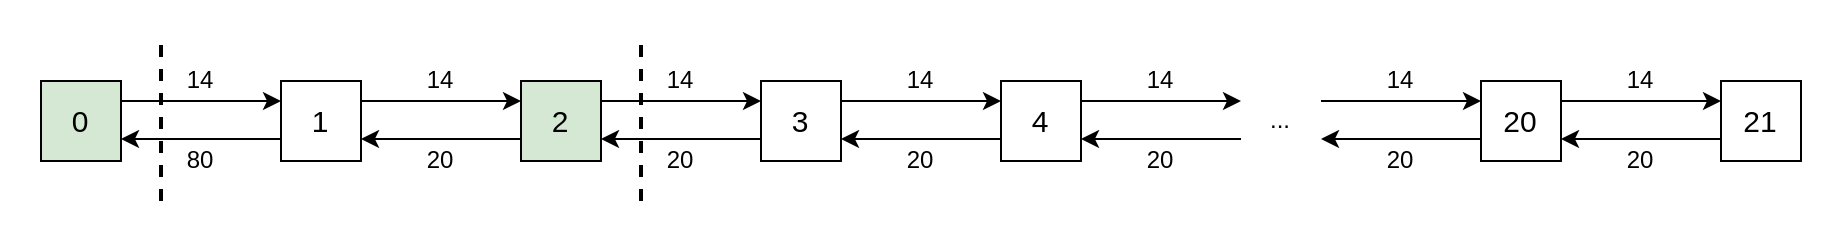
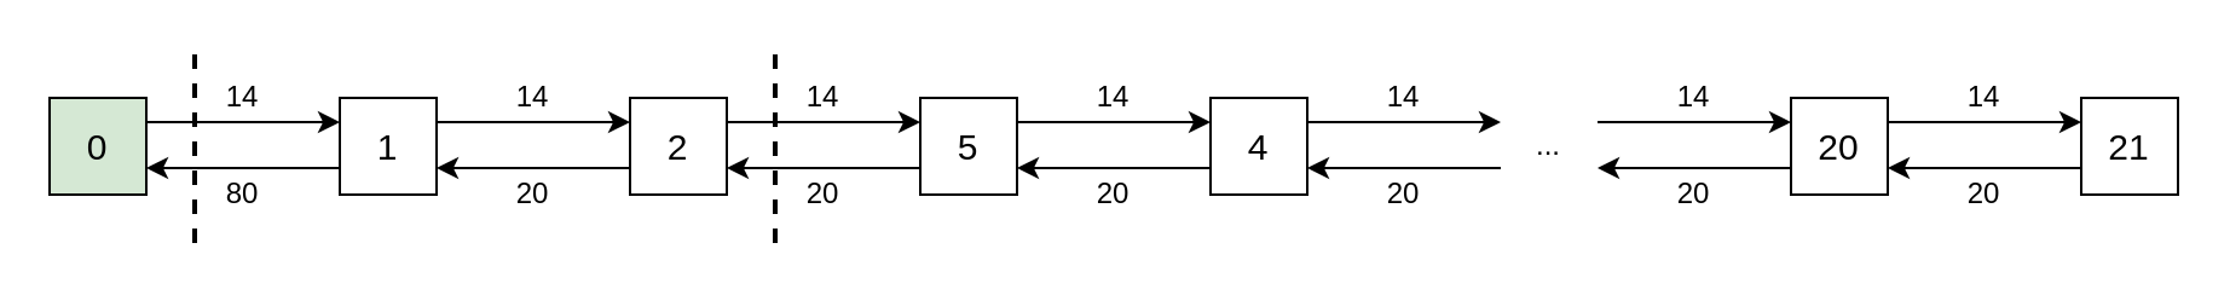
  <mxCell id="0" />
  <mxCell id="1" parent="0" />
  <mxCell id="2" value="&lt;span style=&quot;font-size: 15px&quot;&gt;0&lt;/span&gt;" style="whiteSpace=wrap;html=1;aspect=fixed;fillColor=#d5e8d4;" parent="1" vertex="1"><mxGeometry x="20" y="40" width="40" height="40" as="geometry" /></mxCell>
  <mxCell id="3" value="" style="endArrow=classic;html=1;" parent="1" edge="1"><mxGeometry width="50" height="50" relative="1" as="geometry"><mxPoint x="140" y="69" as="sourcePoint" /><mxPoint x="60" y="69" as="targetPoint" /></mxGeometry></mxCell>
  <mxCell id="4" value="&lt;span style=&quot;font-size: 15px&quot;&gt;1&lt;/span&gt;" style="whiteSpace=wrap;html=1;aspect=fixed;" parent="1" vertex="1"><mxGeometry x="140" y="40" width="40" height="40" as="geometry" /></mxCell>
  <mxCell id="5" value="" style="endArrow=classic;html=1;exitX=1;exitY=0.75;exitDx=0;exitDy=0;" parent="1" edge="1"><mxGeometry width="50" height="50" relative="1" as="geometry"><mxPoint x="60" y="50" as="sourcePoint" /><mxPoint x="140" y="50" as="targetPoint" /></mxGeometry></mxCell>
  <mxCell id="6" value="14" style="text;html=1;strokeColor=none;fillColor=none;align=center;verticalAlign=middle;whiteSpace=wrap;rounded=0;" parent="1" vertex="1"><mxGeometry x="80" y="30" width="40" height="20" as="geometry" /></mxCell>
  <mxCell id="7" value="" style="endArrow=none;dashed=1;html=1;jumpSize=10;jumpStyle=none;strokeWidth=2;" parent="1" edge="1"><mxGeometry width="50" height="50" relative="1" as="geometry"><mxPoint x="80" y="100" as="sourcePoint" /><mxPoint x="80" y="20" as="targetPoint" /><Array as="points"><mxPoint x="80" y="60" /></Array></mxGeometry></mxCell>
  <mxCell id="8" value="80" style="text;html=1;strokeColor=none;fillColor=none;align=center;verticalAlign=middle;whiteSpace=wrap;rounded=0;" parent="1" vertex="1"><mxGeometry x="80" y="70" width="40" height="20" as="geometry" /></mxCell>
  <mxCell id="9" value="" style="endArrow=classic;html=1;" parent="1" edge="1"><mxGeometry width="50" height="50" relative="1" as="geometry"><mxPoint x="260" y="69" as="sourcePoint" /><mxPoint x="180" y="69" as="targetPoint" /></mxGeometry></mxCell>
- <mxCell id="10" value="&lt;span style=&quot;font-size: 15px&quot;&gt;2&lt;/span&gt;" style="whiteSpace=wrap;html=1;aspect=fixed;fillColor=#d5e8d4;" parent="1" vertex="1"><mxGeometry x="260" y="40" width="40" height="40" as="geometry" /></mxCell>
+ <mxCell id="10" value="&lt;span style=&quot;font-size: 15px&quot;&gt;2&lt;/span&gt;" style="whiteSpace=wrap;html=1;aspect=fixed;" parent="1" vertex="1"><mxGeometry x="260" y="40" width="40" height="40" as="geometry" /></mxCell>
  <mxCell id="11" value="" style="endArrow=classic;html=1;exitX=1;exitY=0.75;exitDx=0;exitDy=0;entryX=0;entryY=0.75;entryDx=0;entryDy=0;" parent="1" edge="1"><mxGeometry width="50" height="50" relative="1" as="geometry"><mxPoint x="180" y="50" as="sourcePoint" /><mxPoint x="260" y="50" as="targetPoint" /></mxGeometry></mxCell>
  <mxCell id="12" value="14" style="text;html=1;strokeColor=none;fillColor=none;align=center;verticalAlign=middle;whiteSpace=wrap;rounded=0;" parent="1" vertex="1"><mxGeometry x="200" y="30" width="40" height="20" as="geometry" /></mxCell>
  <mxCell id="13" value="20" style="text;html=1;strokeColor=none;fillColor=none;align=center;verticalAlign=middle;whiteSpace=wrap;rounded=0;" parent="1" vertex="1"><mxGeometry x="200" y="70" width="40" height="20" as="geometry" /></mxCell>
  <mxCell id="14" value="" style="endArrow=classic;html=1;" parent="1" edge="1"><mxGeometry width="50" height="50" relative="1" as="geometry"><mxPoint x="380" y="69" as="sourcePoint" /><mxPoint x="300" y="69" as="targetPoint" /></mxGeometry></mxCell>
- <mxCell id="15" value="&lt;span style=&quot;font-size: 15px&quot;&gt;3&lt;/span&gt;" style="whiteSpace=wrap;html=1;aspect=fixed;" parent="1" vertex="1"><mxGeometry x="380" y="40" width="40" height="40" as="geometry" /></mxCell>
+ <mxCell id="15" value="&lt;span style=&quot;font-size: 15px&quot;&gt;5&lt;/span&gt;" style="whiteSpace=wrap;html=1;aspect=fixed;" parent="1" vertex="1"><mxGeometry x="380" y="40" width="40" height="40" as="geometry" /></mxCell>
  <mxCell id="16" value="" style="endArrow=classic;html=1;exitX=1;exitY=0.75;exitDx=0;exitDy=0;entryX=0;entryY=0.75;entryDx=0;entryDy=0;" parent="1" edge="1"><mxGeometry width="50" height="50" relative="1" as="geometry"><mxPoint x="300" y="50" as="sourcePoint" /><mxPoint x="380" y="50" as="targetPoint" /></mxGeometry></mxCell>
  <mxCell id="17" value="14" style="text;html=1;strokeColor=none;fillColor=none;align=center;verticalAlign=middle;whiteSpace=wrap;rounded=0;" parent="1" vertex="1"><mxGeometry x="320" y="30" width="40" height="20" as="geometry" /></mxCell>
  <mxCell id="18" value="20" style="text;html=1;strokeColor=none;fillColor=none;align=center;verticalAlign=middle;whiteSpace=wrap;rounded=0;" parent="1" vertex="1"><mxGeometry x="320" y="70" width="40" height="20" as="geometry" /></mxCell>
  <mxCell id="19" value="" style="endArrow=classic;html=1;" parent="1" edge="1"><mxGeometry width="50" height="50" relative="1" as="geometry"><mxPoint x="500" y="69" as="sourcePoint" /><mxPoint x="420" y="69" as="targetPoint" /></mxGeometry></mxCell>
  <mxCell id="20" value="&lt;span style=&quot;font-size: 15px&quot;&gt;4&lt;/span&gt;" style="whiteSpace=wrap;html=1;aspect=fixed;" parent="1" vertex="1"><mxGeometry x="500" y="40" width="40" height="40" as="geometry" /></mxCell>
  <mxCell id="21" value="" style="endArrow=classic;html=1;exitX=1;exitY=0.75;exitDx=0;exitDy=0;entryX=0;entryY=0.75;entryDx=0;entryDy=0;" parent="1" edge="1"><mxGeometry width="50" height="50" relative="1" as="geometry"><mxPoint x="420" y="50" as="sourcePoint" /><mxPoint x="500" y="50" as="targetPoint" /></mxGeometry></mxCell>
  <mxCell id="22" value="14" style="text;html=1;strokeColor=none;fillColor=none;align=center;verticalAlign=middle;whiteSpace=wrap;rounded=0;" parent="1" vertex="1"><mxGeometry x="440" y="30" width="40" height="20" as="geometry" /></mxCell>
  <mxCell id="23" value="20" style="text;html=1;strokeColor=none;fillColor=none;align=center;verticalAlign=middle;whiteSpace=wrap;rounded=0;" parent="1" vertex="1"><mxGeometry x="440" y="70" width="40" height="20" as="geometry" /></mxCell>
  <mxCell id="24" value="" style="endArrow=classic;html=1;" parent="1" edge="1"><mxGeometry width="50" height="50" relative="1" as="geometry"><mxPoint x="620" y="69" as="sourcePoint" /><mxPoint x="540" y="69" as="targetPoint" /></mxGeometry></mxCell>
  <mxCell id="25" value="" style="endArrow=classic;html=1;exitX=1;exitY=0.75;exitDx=0;exitDy=0;entryX=0;entryY=0.75;entryDx=0;entryDy=0;" parent="1" edge="1"><mxGeometry width="50" height="50" relative="1" as="geometry"><mxPoint x="540" y="50" as="sourcePoint" /><mxPoint x="620" y="50" as="targetPoint" /></mxGeometry></mxCell>
  <mxCell id="26" value="14" style="text;html=1;strokeColor=none;fillColor=none;align=center;verticalAlign=middle;whiteSpace=wrap;rounded=0;" parent="1" vertex="1"><mxGeometry x="560" y="30" width="40" height="20" as="geometry" /></mxCell>
  <mxCell id="27" value="20" style="text;html=1;strokeColor=none;fillColor=none;align=center;verticalAlign=middle;whiteSpace=wrap;rounded=0;" parent="1" vertex="1"><mxGeometry x="560" y="70" width="40" height="20" as="geometry" /></mxCell>
  <mxCell id="28" value="" style="endArrow=classic;html=1;" parent="1" edge="1"><mxGeometry width="50" height="50" relative="1" as="geometry"><mxPoint x="740" y="69" as="sourcePoint" /><mxPoint x="660" y="69" as="targetPoint" /></mxGeometry></mxCell>
  <mxCell id="29" value="&lt;span style=&quot;font-size: 15px&quot;&gt;20&lt;/span&gt;" style="whiteSpace=wrap;html=1;aspect=fixed;" parent="1" vertex="1"><mxGeometry x="740" y="40" width="40" height="40" as="geometry" /></mxCell>
  <mxCell id="30" value="" style="endArrow=classic;html=1;exitX=1;exitY=0.75;exitDx=0;exitDy=0;entryX=0;entryY=0.75;entryDx=0;entryDy=0;" parent="1" edge="1"><mxGeometry width="50" height="50" relative="1" as="geometry"><mxPoint x="660" y="50" as="sourcePoint" /><mxPoint x="740" y="50" as="targetPoint" /></mxGeometry></mxCell>
  <mxCell id="31" value="14" style="text;html=1;strokeColor=none;fillColor=none;align=center;verticalAlign=middle;whiteSpace=wrap;rounded=0;" parent="1" vertex="1"><mxGeometry x="680" y="30" width="40" height="20" as="geometry" /></mxCell>
  <mxCell id="32" value="20" style="text;html=1;strokeColor=none;fillColor=none;align=center;verticalAlign=middle;whiteSpace=wrap;rounded=0;" parent="1" vertex="1"><mxGeometry x="680" y="70" width="40" height="20" as="geometry" /></mxCell>
  <mxCell id="33" value="" style="endArrow=classic;html=1;" parent="1" edge="1"><mxGeometry width="50" height="50" relative="1" as="geometry"><mxPoint x="860" y="69" as="sourcePoint" /><mxPoint x="780" y="69" as="targetPoint" /></mxGeometry></mxCell>
  <mxCell id="34" value="&lt;span style=&quot;font-size: 15px&quot;&gt;21&lt;/span&gt;" style="whiteSpace=wrap;html=1;aspect=fixed;" parent="1" vertex="1"><mxGeometry x="860" y="40" width="40" height="40" as="geometry" /></mxCell>
  <mxCell id="35" value="" style="endArrow=classic;html=1;exitX=1;exitY=0.75;exitDx=0;exitDy=0;" parent="1" edge="1"><mxGeometry width="50" height="50" relative="1" as="geometry"><mxPoint x="780" y="50" as="sourcePoint" /><mxPoint x="860" y="50" as="targetPoint" /><Array as="points"><mxPoint x="780" y="50" /></Array></mxGeometry></mxCell>
  <mxCell id="36" value="14" style="text;html=1;strokeColor=none;fillColor=none;align=center;verticalAlign=middle;whiteSpace=wrap;rounded=0;" parent="1" vertex="1"><mxGeometry x="800" y="30" width="40" height="20" as="geometry" /></mxCell>
  <mxCell id="37" value="20" style="text;html=1;strokeColor=none;fillColor=none;align=center;verticalAlign=middle;whiteSpace=wrap;rounded=0;" parent="1" vertex="1"><mxGeometry x="800" y="70" width="40" height="20" as="geometry" /></mxCell>
  <mxCell id="38" value="" style="endArrow=none;dashed=1;html=1;jumpSize=10;jumpStyle=none;strokeWidth=2;" parent="1" edge="1"><mxGeometry width="50" height="50" relative="1" as="geometry"><mxPoint x="320" y="100" as="sourcePoint" /><mxPoint x="320" y="20" as="targetPoint" /><Array as="points"><mxPoint x="320" y="60" /></Array></mxGeometry></mxCell>
  <mxCell id="39" value="..." style="text;html=1;strokeColor=none;fillColor=none;align=center;verticalAlign=middle;whiteSpace=wrap;rounded=0;" parent="1" vertex="1"><mxGeometry x="620" y="50" width="40" height="20" as="geometry" /></mxCell>
